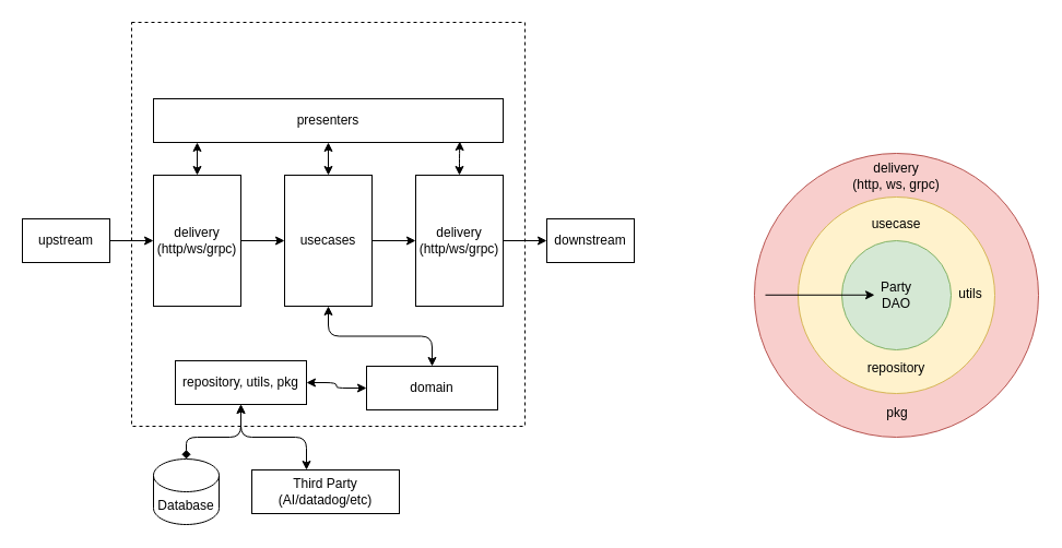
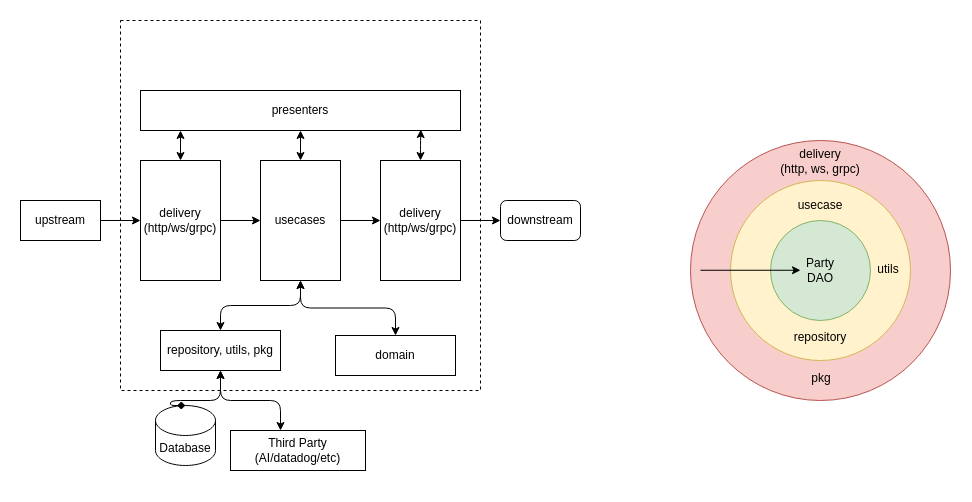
  <mxCell id="0" />
  <mxCell id="1" parent="0" />
  <mxCell id="2" value="" style="rounded=0;whiteSpace=wrap;html=1;fillColor=none;dashed=1;" parent="1" vertex="1"><mxGeometry x="120" y="20" width="360" height="370" as="geometry" /></mxCell>
  <mxCell id="3" value="Entity" style="ellipse;whiteSpace=wrap;html=1;aspect=fixed;fillColor=#f8cecc;strokeColor=#b85450;" parent="1" vertex="1"><mxGeometry x="690" y="140" width="260" height="260" as="geometry" /></mxCell>
  <mxCell id="4" value="Entity" style="ellipse;whiteSpace=wrap;html=1;aspect=fixed;fillColor=#fff2cc;strokeColor=#d6b656;" parent="1" vertex="1"><mxGeometry x="730" y="180" width="180" height="180" as="geometry" /></mxCell>
  <mxCell id="5" value="" style="edgeStyle=none;html=1;" parent="1" source="6" target="11" edge="1"><mxGeometry relative="1" as="geometry" /></mxCell>
  <mxCell id="6" value="upstream" style="rounded=0;whiteSpace=wrap;html=1;" parent="1" vertex="1"><mxGeometry x="20" y="200" width="80" height="40" as="geometry" /></mxCell>
- <mxCell id="7" value="downstream" style="rounded=0;whiteSpace=wrap;html=1;" parent="1" vertex="1"><mxGeometry x="500" y="200" width="80" height="40" as="geometry" /></mxCell>
- <mxCell id="8" value="Database" style="shape=cylinder3;whiteSpace=wrap;html=1;boundedLbl=1;backgroundOutline=1;size=15;" parent="1" vertex="1"><mxGeometry x="140" y="420" width="60" height="60" as="geometry" /></mxCell>
+ <mxCell id="7" value="downstream" style="whiteSpace=wrap;html=1;rounded=1;" parent="1" vertex="1"><mxGeometry x="500" y="200" width="80" height="40" as="geometry" /></mxCell>
+ <mxCell id="8" value="Database" style="shape=cylinder3;whiteSpace=wrap;html=1;boundedLbl=1;backgroundOutline=1;size=15;" parent="1" vertex="1"><mxGeometry x="155" y="405" width="60" height="60" as="geometry" /></mxCell>
  <mxCell id="9" value="" style="edgeStyle=none;html=1;" parent="1" source="11" target="15" edge="1"><mxGeometry relative="1" as="geometry" /></mxCell>
  <mxCell id="10" style="edgeStyle=orthogonalEdgeStyle;html=1;entryX=0.125;entryY=1;entryDx=0;entryDy=0;entryPerimeter=0;startArrow=classic;startFill=1;" parent="1" source="11" target="17" edge="1"><mxGeometry relative="1" as="geometry" /></mxCell>
  <mxCell id="11" value="delivery&lt;br&gt;(http/ws/grpc)" style="rounded=0;whiteSpace=wrap;html=1;" parent="1" vertex="1"><mxGeometry x="140" y="160" width="80" height="120" as="geometry" /></mxCell>
  <mxCell id="12" value="" style="edgeStyle=orthogonalEdgeStyle;html=1;startArrow=none;startFill=0;" parent="1" source="15" target="23" edge="1"><mxGeometry relative="1" as="geometry" /></mxCell>
+ <mxCell id="13" style="edgeStyle=orthogonalEdgeStyle;html=1;entryX=0.5;entryY=0;entryDx=0;entryDy=0;startArrow=classic;startFill=1;" parent="1" source="15" target="19" edge="1"><mxGeometry relative="1" as="geometry" /></mxCell>
  <mxCell id="14" style="edgeStyle=orthogonalEdgeStyle;html=1;entryX=0.5;entryY=0;entryDx=0;entryDy=0;startArrow=classic;startFill=1;" parent="1" source="15" target="20" edge="1"><mxGeometry relative="1" as="geometry" /></mxCell>
  <mxCell id="15" value="usecases" style="rounded=0;whiteSpace=wrap;html=1;" parent="1" vertex="1"><mxGeometry x="260" y="160" width="80" height="120" as="geometry" /></mxCell>
  <mxCell id="16" style="edgeStyle=none;html=1;entryX=0.75;entryY=0;entryDx=0;entryDy=0;startArrow=classic;startFill=1;" parent="1" edge="1"><mxGeometry relative="1" as="geometry"><mxPoint x="300" y="130" as="sourcePoint" /><mxPoint x="300" y="160" as="targetPoint" /></mxGeometry></mxCell>
  <mxCell id="17" value="presenters" style="rounded=0;whiteSpace=wrap;html=1;" parent="1" vertex="1"><mxGeometry x="140" y="90" width="320" height="40" as="geometry" /></mxCell>
- <mxCell id="18" value="" style="edgeStyle=orthogonalEdgeStyle;html=1;startArrow=classic;startFill=1;" parent="1" source="19" target="20" edge="1"><mxGeometry relative="1" as="geometry" /></mxCell>
  <mxCell id="19" value="repository, utils, pkg" style="rounded=0;whiteSpace=wrap;html=1;" parent="1" vertex="1"><mxGeometry x="160" y="330" width="120" height="40" as="geometry" /></mxCell>
  <mxCell id="20" value="domain" style="rounded=0;whiteSpace=wrap;html=1;" parent="1" vertex="1"><mxGeometry x="335" y="335" width="120" height="40" as="geometry" /></mxCell>
  <mxCell id="21" style="edgeStyle=orthogonalEdgeStyle;html=1;startArrow=none;startFill=0;" parent="1" source="23" target="7" edge="1"><mxGeometry relative="1" as="geometry" /></mxCell>
  <mxCell id="22" style="edgeStyle=orthogonalEdgeStyle;html=1;entryX=0.876;entryY=0.976;entryDx=0;entryDy=0;entryPerimeter=0;startArrow=classic;startFill=1;" parent="1" source="23" target="17" edge="1"><mxGeometry relative="1" as="geometry" /></mxCell>
  <mxCell id="23" value="delivery&lt;br&gt;(http/ws/grpc)" style="rounded=0;whiteSpace=wrap;html=1;" parent="1" vertex="1"><mxGeometry x="380" y="160" width="80" height="120" as="geometry" /></mxCell>
  <mxCell id="24" style="edgeStyle=orthogonalEdgeStyle;html=1;startArrow=classic;startFill=1;" parent="1" source="19" target="32" edge="1"><mxGeometry relative="1" as="geometry"><mxPoint x="220.037" y="430" as="sourcePoint" /><Array as="points"><mxPoint x="220" y="400" /><mxPoint x="280" y="400" /></Array></mxGeometry></mxCell>
  <mxCell id="25" style="edgeStyle=orthogonalEdgeStyle;html=1;entryX=0.5;entryY=0;entryDx=0;entryDy=0;entryPerimeter=0;startArrow=classic;startFill=1;endArrow=diamond;" parent="1" source="19" target="8" edge="1"><mxGeometry relative="1" as="geometry"><mxPoint x="220.037" y="430" as="sourcePoint" /><Array as="points"><mxPoint x="220" y="400" /><mxPoint x="170" y="400" /></Array></mxGeometry></mxCell>
  <mxCell id="26" value="Party&lt;br&gt;DAO" style="ellipse;whiteSpace=wrap;html=1;aspect=fixed;fillColor=#d5e8d4;strokeColor=#82b366;" parent="1" vertex="1"><mxGeometry x="770" y="220" width="100" height="100" as="geometry" /></mxCell>
  <mxCell id="27" value="usecase" style="text;html=1;strokeColor=none;fillColor=none;align=center;verticalAlign=middle;whiteSpace=wrap;rounded=0;" parent="1" vertex="1"><mxGeometry x="790" y="190" width="60" height="30" as="geometry" /></mxCell>
  <mxCell id="28" value="delivery&lt;br&gt;(http, ws, grpc)" style="text;html=1;strokeColor=none;fillColor=none;align=center;verticalAlign=middle;whiteSpace=wrap;rounded=0;" parent="1" vertex="1"><mxGeometry x="760" y="146" width="120" height="30" as="geometry" /></mxCell>
  <mxCell id="29" value="repository" style="text;html=1;strokeColor=none;fillColor=none;align=center;verticalAlign=middle;whiteSpace=wrap;rounded=0;" parent="1" vertex="1"><mxGeometry x="790" y="322" width="60" height="30" as="geometry" /></mxCell>
  <mxCell id="30" value="pkg" style="text;html=1;strokeColor=none;fillColor=none;align=center;verticalAlign=middle;whiteSpace=wrap;rounded=0;" parent="1" vertex="1"><mxGeometry x="791" y="363" width="60" height="30" as="geometry" /></mxCell>
  <mxCell id="31" value="utils" style="text;html=1;strokeColor=none;fillColor=none;align=center;verticalAlign=middle;whiteSpace=wrap;rounded=0;" parent="1" vertex="1"><mxGeometry x="858" y="254" width="60" height="30" as="geometry" /></mxCell>
  <mxCell id="32" value="Third Party&lt;br&gt;(AI/datadog/etc)" style="rounded=0;whiteSpace=wrap;html=1;" parent="1" vertex="1"><mxGeometry x="230" y="430" width="135" height="40" as="geometry" /></mxCell>
  <mxCell id="33" value="" style="endArrow=classic;html=1;" parent="1" edge="1"><mxGeometry width="50" height="50" relative="1" as="geometry"><mxPoint x="700" y="269.75" as="sourcePoint" /><mxPoint x="800" y="269.75" as="targetPoint" /></mxGeometry></mxCell>
